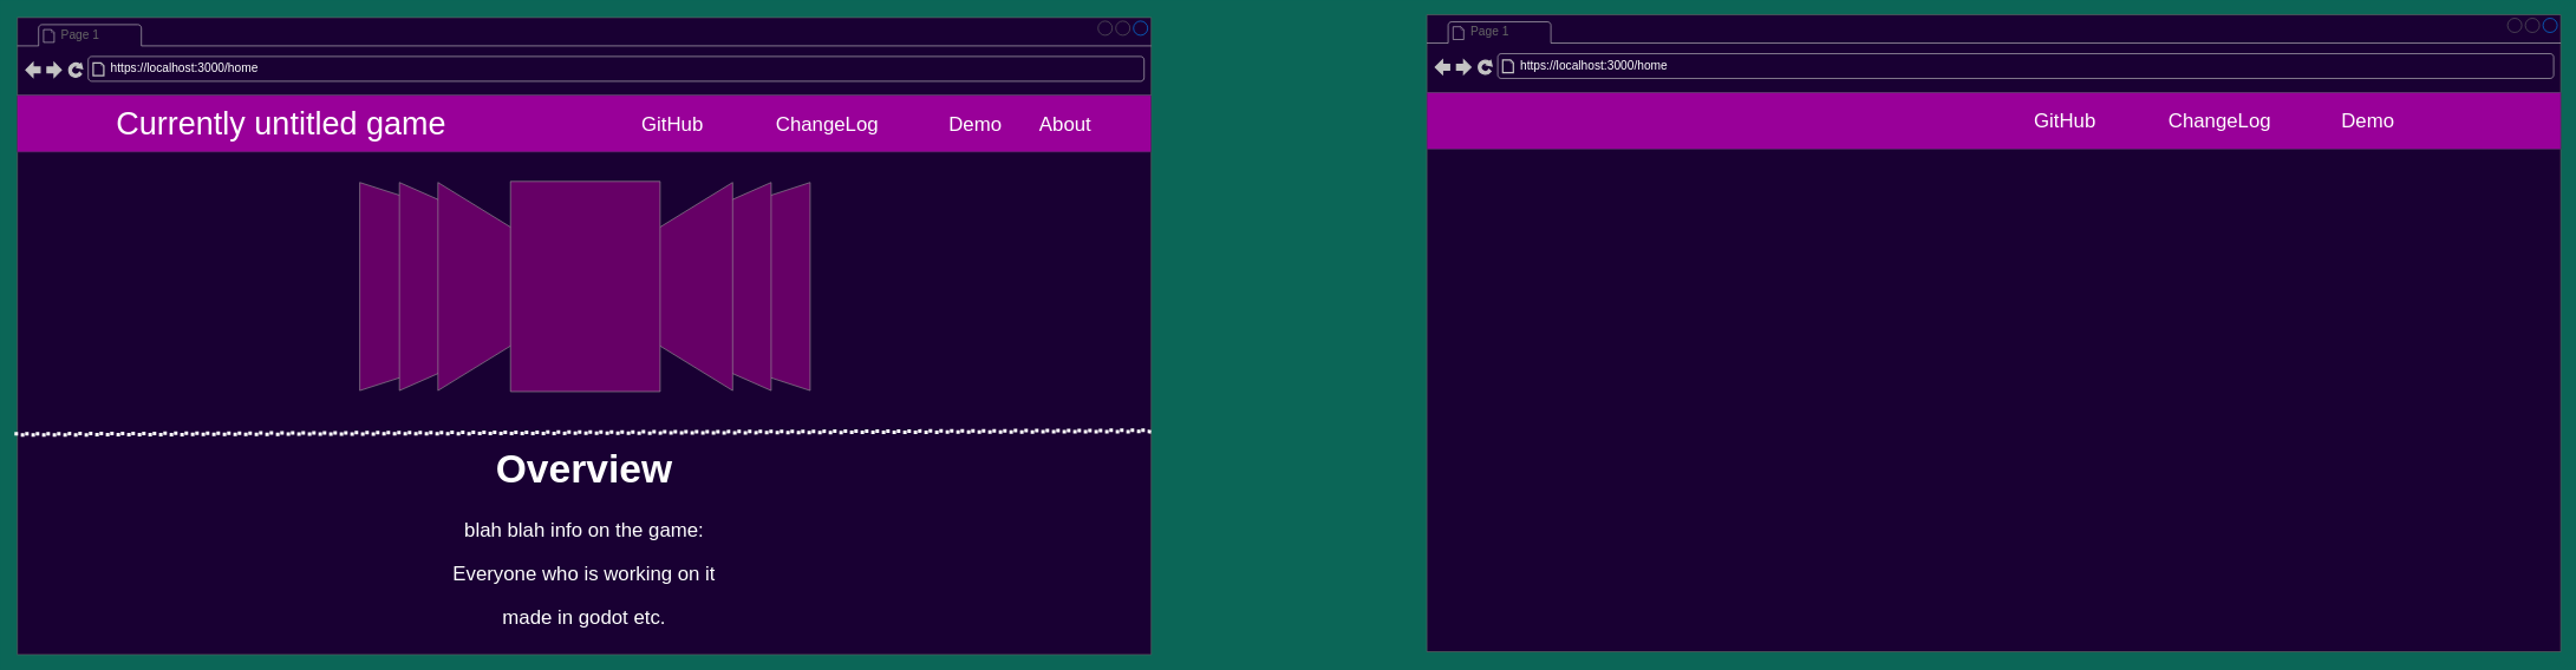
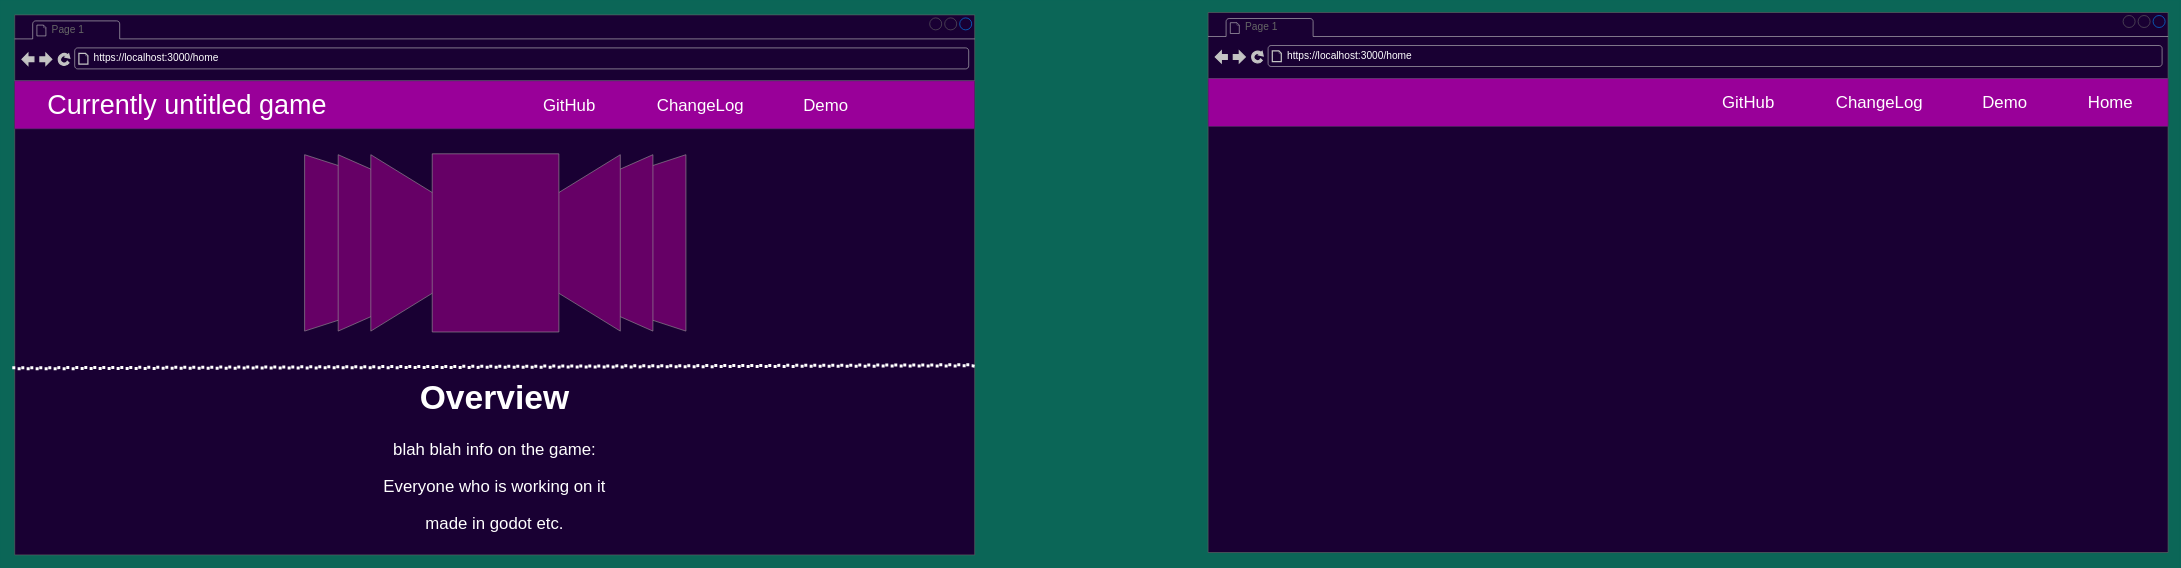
  <mxCell id="0" />
  <mxCell id="1" value="Untitled Layer" style="" parent="0" />
  <mxCell id="2" value="" style="strokeWidth=1;shadow=0;dashed=0;align=center;html=1;shape=mxgraph.mockup.containers.browserWindow;rSize=0;strokeColor=#666666;strokeColor2=#008cff;strokeColor3=#c4c4c4;mainText=,;recursiveResize=0;fillColor=#190033;" parent="1" vertex="1"><mxGeometry width="1600" height="900" as="geometry" x="24" y="24" /></mxCell>
  <mxCell id="3" value="Page 1" style="strokeWidth=1;shadow=0;dashed=0;align=center;html=1;shape=mxgraph.mockup.containers.anchor;fontSize=17;fontColor=#666666;align=left;" parent="2" vertex="1"><mxGeometry x="60" y="12" width="110" height="26" as="geometry" /></mxCell>
  <mxCell id="4" value="&lt;font color=&quot;#ffffff&quot;&gt;https://localhost:3000/home&lt;/font&gt;" style="strokeWidth=1;shadow=0;dashed=0;align=center;html=1;shape=mxgraph.mockup.containers.anchor;rSize=0;fontSize=17;fontColor=#666666;align=left;" parent="2" vertex="1"><mxGeometry x="130" y="60" width="250" height="26" as="geometry" /></mxCell>
  <mxCell id="5" value="" style="verticalLabelPosition=bottom;shadow=0;dashed=0;align=center;html=1;verticalAlign=top;strokeWidth=1;shape=mxgraph.mockup.navigation.coverFlow;strokeColor=#999999;fillColor=#660066;flipV=1;flipH=0;direction=east;" parent="2" vertex="1"><mxGeometry x="480" y="230" width="640" height="300" as="geometry" /></mxCell>
  <mxCell id="6" value="" style="endArrow=none;html=1;rounded=0;strokeColor=#FFFFFF;shape=link;width=-2.222;strokeWidth=5;dashed=1;dashPattern=1 2;" edge="1" parent="1" source="2"><mxGeometry width="50" height="50" relative="1" as="geometry"><mxPoint x="1044" y="678" as="sourcePoint" /><mxPoint x="20" y="613" as="targetPoint" /><Array as="points"><mxPoint x="1620" y="608" /></Array></mxGeometry></mxCell>
  <mxCell id="7" style="" parent="0" />
  <mxCell id="8" value="" style="rounded=0;whiteSpace=wrap;html=1;strokeColor=#432D57;fontSize=28;fontColor=#ffffff;fillColor=#990099;" parent="7" vertex="1"><mxGeometry y="134" width="1600" height="80" as="geometry" x="24" /></mxCell>
- <mxCell id="9" value="About" style="text;html=1;strokeColor=none;fillColor=none;align=center;verticalAlign=middle;whiteSpace=wrap;rounded=0;fontSize=28;fontColor=#FFFFFF;" parent="7" vertex="1"><mxGeometry x="1452" y="159" width="102" height="30" as="geometry" /></mxCell>
  <mxCell id="10" value="&lt;h1&gt;Overview&lt;/h1&gt;&lt;p&gt;blah blah info on the game:&lt;/p&gt;&lt;p&gt;Everyone who is working on it&lt;/p&gt;&lt;p&gt;made in godot etc.&lt;/p&gt;" style="text;html=1;strokeColor=none;fillColor=none;spacing=5;spacingTop=-20;whiteSpace=wrap;overflow=hidden;rounded=0;fontSize=28;fontColor=#FFFFFF;align=center;" parent="7" vertex="1"><mxGeometry x="349" y="600" width="950" height="298" as="geometry" /></mxCell>
- <mxCell id="11" value="Currently untitled game" style="text;html=1;strokeColor=none;fillColor=none;align=center;verticalAlign=middle;whiteSpace=wrap;rounded=0;fontSize=45;fontColor=#FFFFFF;" parent="7" vertex="1"><mxGeometry x="129" y="147" width="535" height="54" as="geometry" /></mxCell>
+ <mxCell id="11" value="Currently untitled game" style="text;html=1;strokeColor=none;fillColor=none;align=center;verticalAlign=middle;whiteSpace=wrap;rounded=0;fontSize=45;fontColor=#FFFFFF;" parent="7" vertex="1"><mxGeometry x="44" y="147" width="535" height="54" as="geometry" /></mxCell>
  <mxCell id="12" value="" style="strokeWidth=1;shadow=0;dashed=0;align=center;html=1;shape=mxgraph.mockup.containers.browserWindow;rSize=0;strokeColor=#666666;strokeColor2=#008cff;strokeColor3=#c4c4c4;mainText=,;recursiveResize=0;fillColor=#190033;" vertex="1" parent="7"><mxGeometry x="2013" y="20" width="1600" height="900" as="geometry" /></mxCell>
  <mxCell id="13" value="Page 1" style="strokeWidth=1;shadow=0;dashed=0;align=center;html=1;shape=mxgraph.mockup.containers.anchor;fontSize=17;fontColor=#666666;align=left;" vertex="1" parent="12"><mxGeometry x="60" y="12" width="110" height="26" as="geometry" /></mxCell>
  <mxCell id="14" value="&lt;font color=&quot;#ffffff&quot;&gt;https://localhost:3000/home&lt;/font&gt;" style="strokeWidth=1;shadow=0;dashed=0;align=center;html=1;shape=mxgraph.mockup.containers.anchor;rSize=0;fontSize=17;fontColor=#666666;align=left;" vertex="1" parent="12"><mxGeometry x="130" y="60" width="250" height="26" as="geometry" /></mxCell>
  <mxCell id="15" value="" style="rounded=0;whiteSpace=wrap;html=1;strokeColor=#432D57;fontSize=28;fontColor=#ffffff;fillColor=#990099;" vertex="1" parent="12"><mxGeometry y="110" width="1600" height="80" as="geometry" /></mxCell>
  <mxCell id="16" value="GitHub" style="text;html=1;strokeColor=none;fillColor=none;align=center;verticalAlign=middle;whiteSpace=wrap;rounded=0;fontSize=28;fontColor=#FFFFFF;" parent="12" vertex="1"><mxGeometry x="853" y="135" width="95" height="30" as="geometry" /></mxCell>
  <mxCell id="17" value="ChangeLog" style="text;html=1;strokeColor=none;fillColor=none;align=center;verticalAlign=middle;whiteSpace=wrap;rounded=0;fontSize=28;fontColor=#FFFFFF;" parent="12" vertex="1"><mxGeometry x="1018" y="135" width="202" height="30" as="geometry" /></mxCell>
  <mxCell id="18" value="Demo" style="text;html=1;strokeColor=none;fillColor=none;align=center;verticalAlign=middle;whiteSpace=wrap;rounded=0;fontSize=28;fontColor=#FFFFFF;" parent="12" vertex="1"><mxGeometry x="1298" y="135" width="60" height="30" as="geometry" /></mxCell>
+ <mxCell id="19" value="Home" style="text;html=1;strokeColor=none;fillColor=none;align=center;verticalAlign=middle;whiteSpace=wrap;rounded=0;fontSize=28;fontColor=#FFFFFF;" vertex="1" parent="12"><mxGeometry x="1474" y="135" width="60" height="30" as="geometry" /></mxCell>
  <mxCell id="20" value="GitHub" style="text;html=1;strokeColor=none;fillColor=none;align=center;verticalAlign=middle;whiteSpace=wrap;rounded=0;fontSize=28;fontColor=#FFFFFF;" vertex="1" parent="7"><mxGeometry x="901" y="159" width="95" height="30" as="geometry" /></mxCell>
  <mxCell id="21" value="ChangeLog" style="text;html=1;strokeColor=none;fillColor=none;align=center;verticalAlign=middle;whiteSpace=wrap;rounded=0;fontSize=28;fontColor=#FFFFFF;" vertex="1" parent="7"><mxGeometry x="1066" y="159" width="202" height="30" as="geometry" /></mxCell>
  <mxCell id="22" value="Demo" style="text;html=1;strokeColor=none;fillColor=none;align=center;verticalAlign=middle;whiteSpace=wrap;rounded=0;fontSize=28;fontColor=#FFFFFF;" vertex="1" parent="7"><mxGeometry x="1346" y="159" width="60" height="30" as="geometry" /></mxCell>
